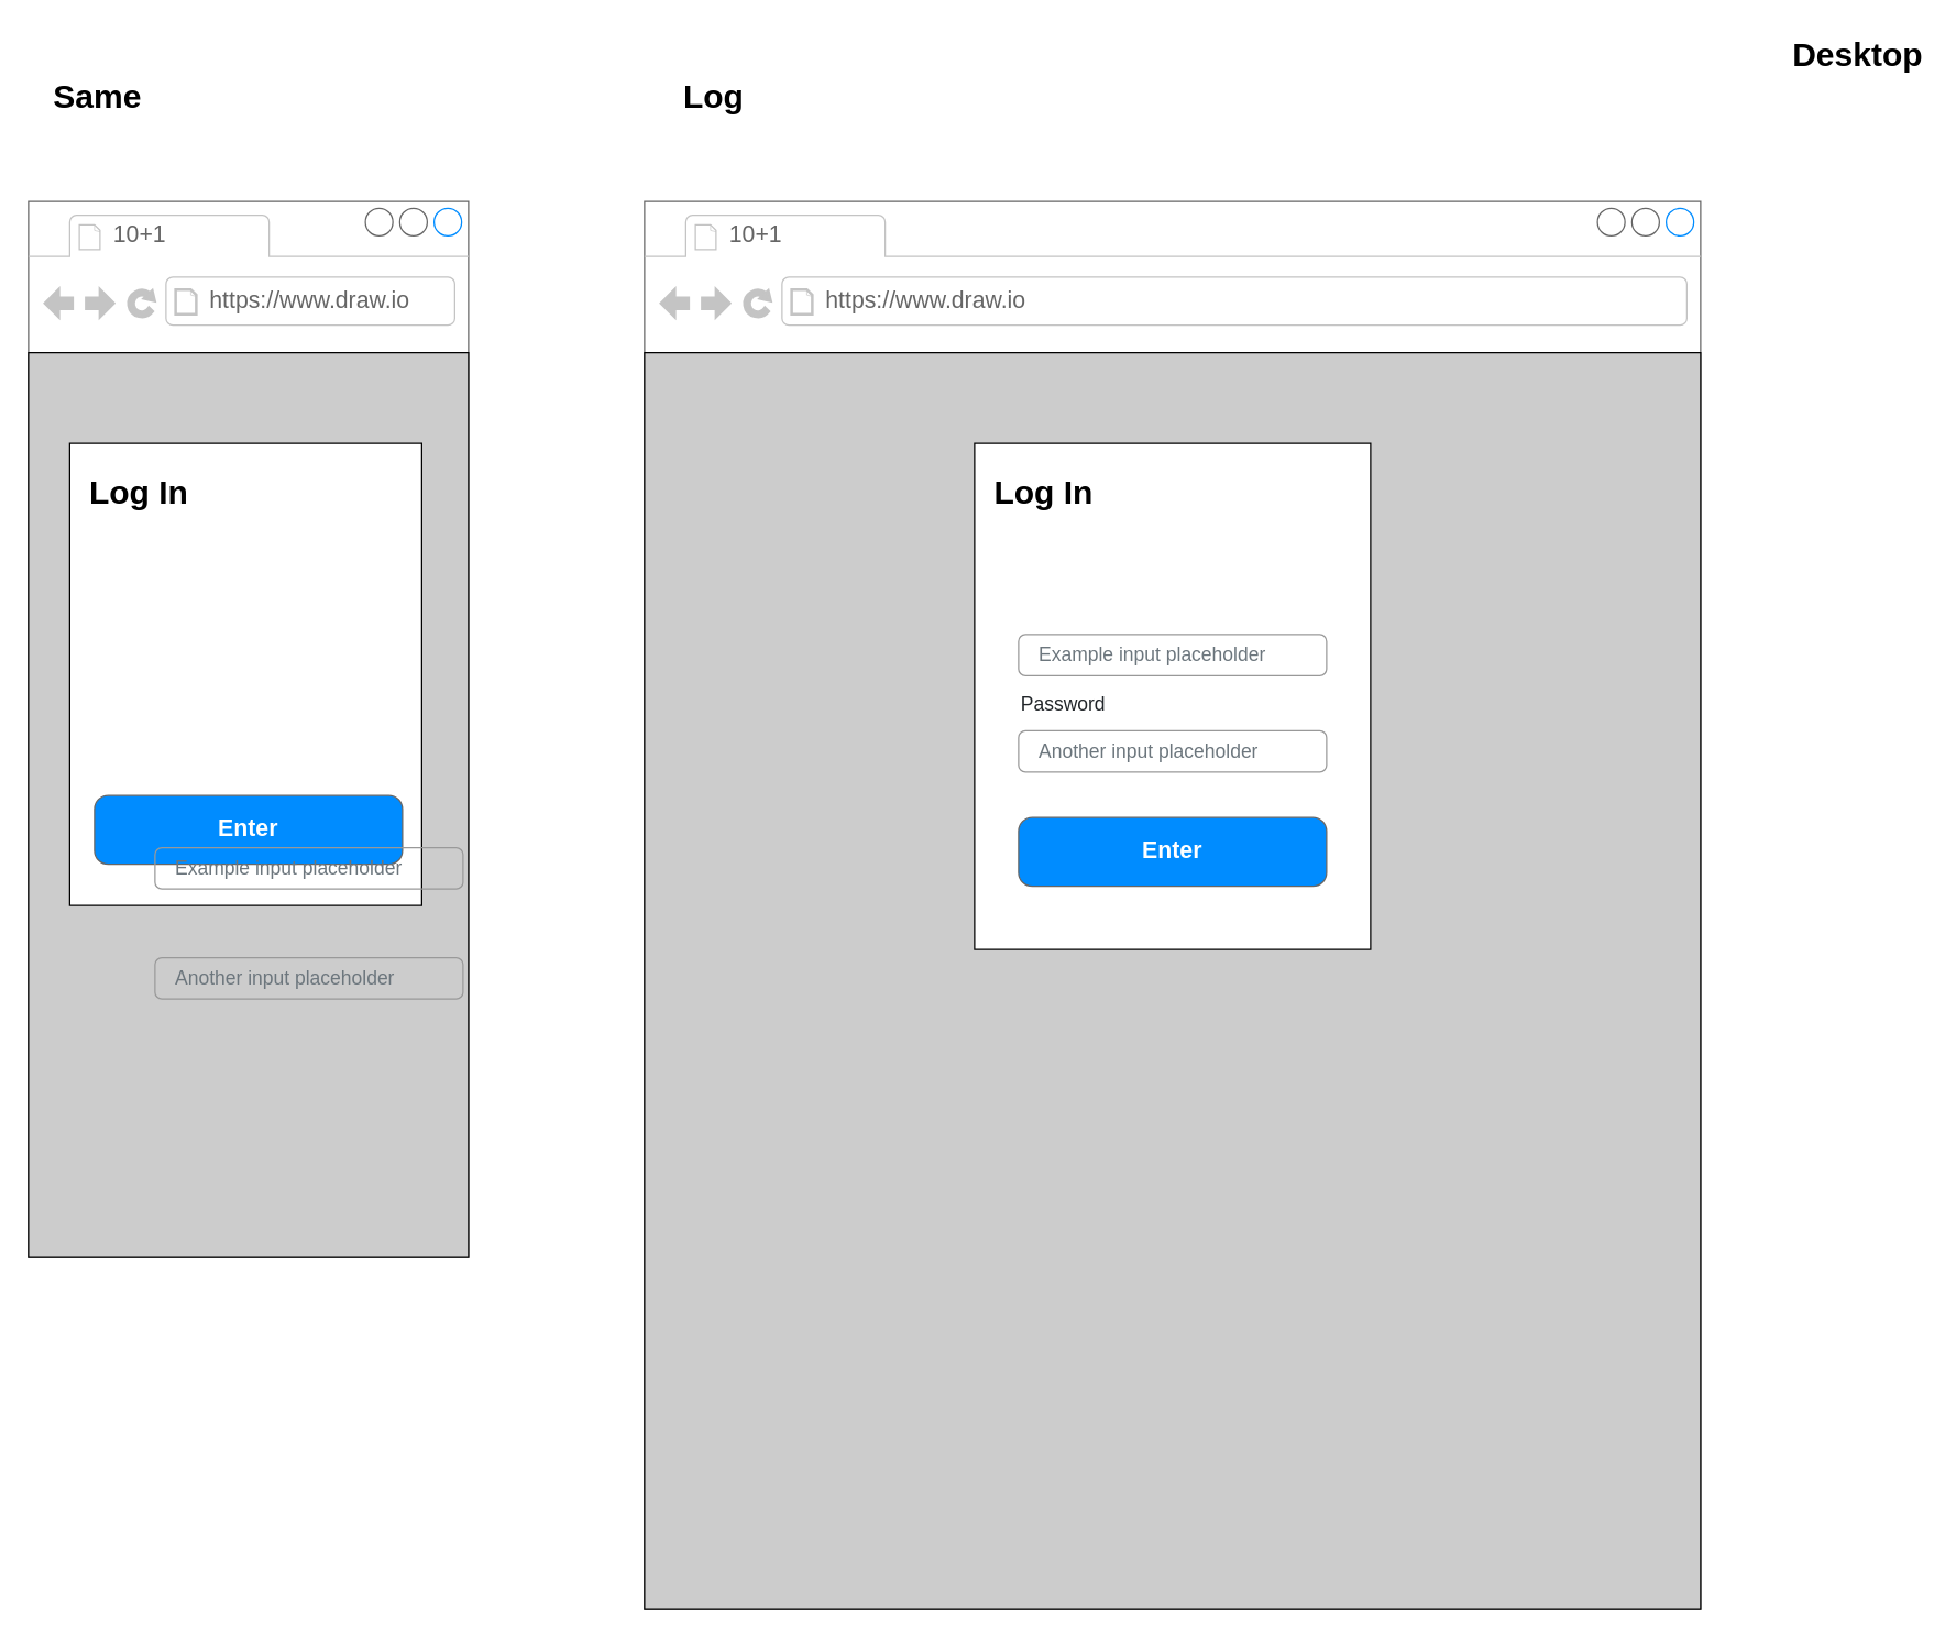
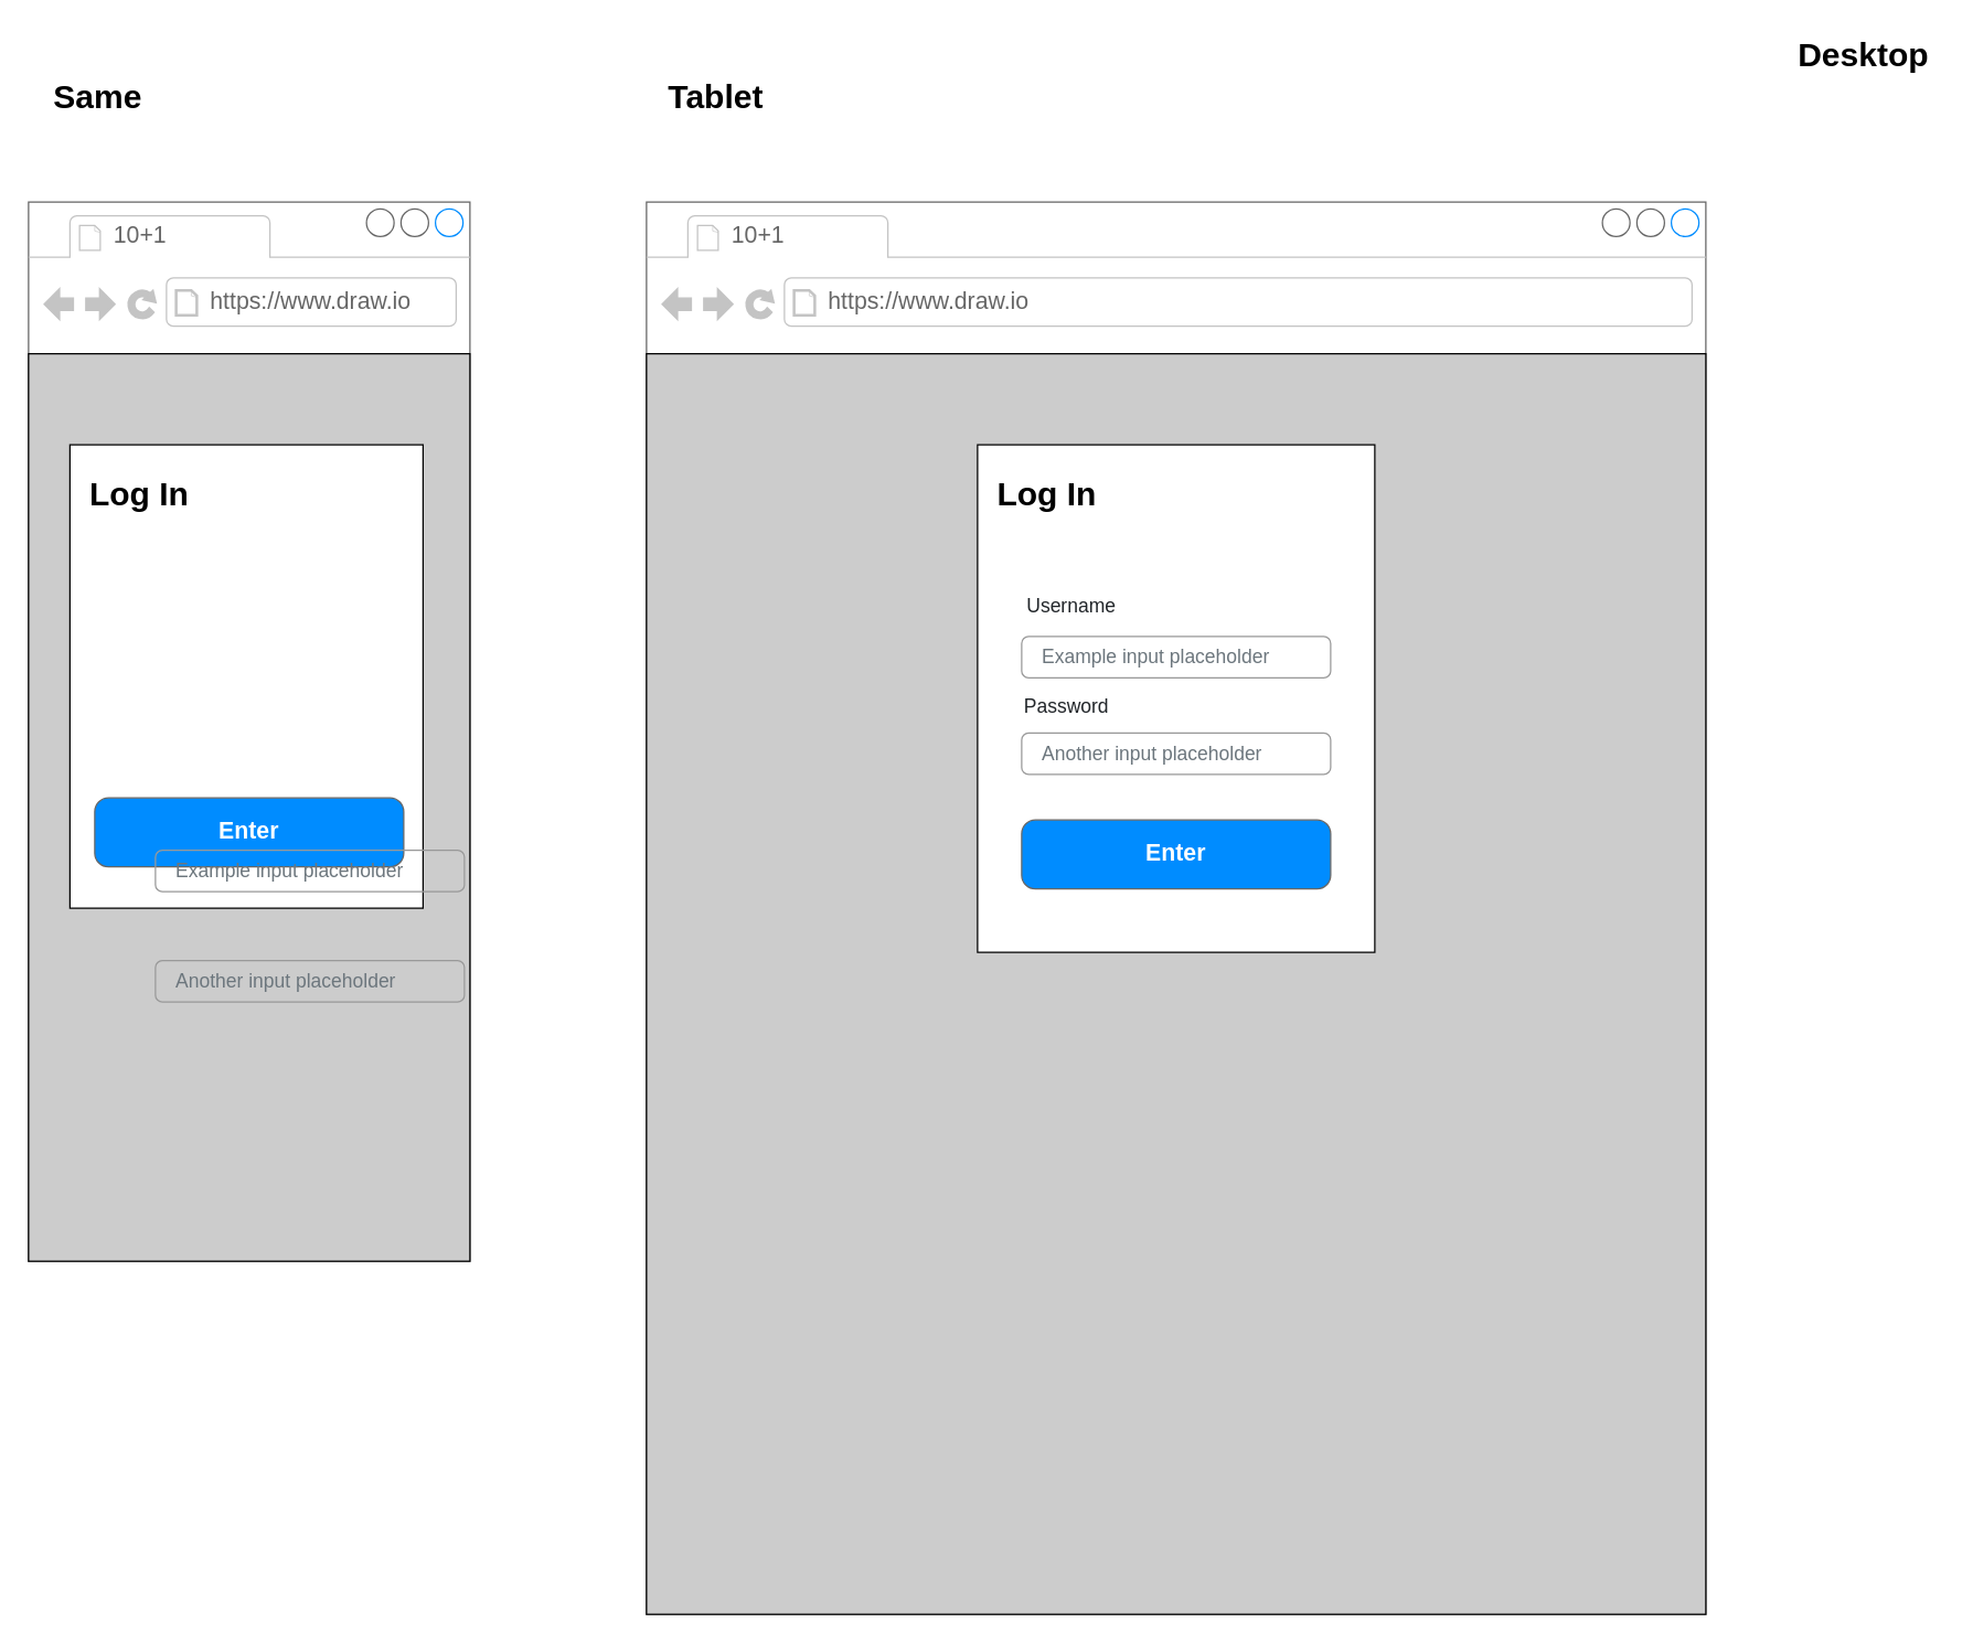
  <mxCell id="0" />
  <mxCell id="1" parent="0" />
  <mxCell id="2" value="" style="strokeWidth=1;shadow=0;dashed=0;align=center;html=1;shape=mxgraph.mockup.containers.browserWindow;rSize=0;strokeColor=#666666;strokeColor2=#008cff;strokeColor3=#c4c4c4;mainText=,;recursiveResize=0;" parent="1" vertex="1"><mxGeometry x="20" y="146" width="320" height="768" as="geometry" /></mxCell>
  <mxCell id="3" value="10+1" style="strokeWidth=1;shadow=0;dashed=0;align=center;html=1;shape=mxgraph.mockup.containers.anchor;fontSize=17;fontColor=#666666;align=left;" parent="2" vertex="1"><mxGeometry x="60" y="12" width="110" height="26" as="geometry" /></mxCell>
  <mxCell id="4" value="https://www.draw.io" style="strokeWidth=1;shadow=0;dashed=0;align=center;html=1;shape=mxgraph.mockup.containers.anchor;rSize=0;fontSize=17;fontColor=#666666;align=left;" parent="2" vertex="1"><mxGeometry x="130" y="60" width="250" height="26" as="geometry" /></mxCell>
  <mxCell id="5" value="" style="rounded=0;whiteSpace=wrap;html=1;fillColor=#CCCCCC;" parent="2" vertex="1"><mxGeometry y="110" width="320" height="658" as="geometry" /></mxCell>
  <mxCell id="6" value="" style="rounded=0;whiteSpace=wrap;html=1;" parent="2" vertex="1"><mxGeometry x="30" y="176" width="256" height="336" as="geometry" /></mxCell>
  <mxCell id="7" value="Log In" style="text;strokeColor=none;fillColor=none;html=1;fontSize=24;fontStyle=1;verticalAlign=middle;align=center;" parent="2" vertex="1"><mxGeometry x="30" y="192" width="100" height="40" as="geometry" /></mxCell>
  <mxCell id="8" value="Enter" style="strokeWidth=1;shadow=0;dashed=0;align=center;html=1;shape=mxgraph.mockup.buttons.button;strokeColor=#666666;fontColor=#ffffff;mainText=;buttonStyle=round;fontSize=17;fontStyle=1;fillColor=#008cff;whiteSpace=wrap;" parent="2" vertex="1"><mxGeometry x="48" y="432" width="224" height="50" as="geometry" /></mxCell>
  <mxCell id="9" value="Same" style="text;strokeColor=none;fillColor=none;html=1;fontSize=24;fontStyle=1;verticalAlign=middle;align=center;" parent="1" vertex="1"><mxGeometry x="20" y="50" width="100" height="40" as="geometry" /></mxCell>
  <mxCell id="10" value="Example input placeholder" style="html=1;shadow=0;dashed=0;shape=mxgraph.bootstrap.rrect;rSize=5;fillColor=none;strokeColor=#999999;align=left;spacing=15;fontSize=14;fontColor=#6C767D;" parent="1" vertex="1"><mxGeometry width="224" height="30" relative="1" as="geometry"><mxPoint x="112" y="616" as="offset" /></mxGeometry></mxCell>
  <mxCell id="11" value="Another input placeholder" style="html=1;shadow=0;dashed=0;shape=mxgraph.bootstrap.rrect;rSize=5;fillColor=none;strokeColor=#999999;align=left;spacing=15;fontSize=14;fontColor=#6C767D;" parent="1" vertex="1"><mxGeometry width="224" height="30" relative="1" as="geometry"><mxPoint x="112" y="696" as="offset" /></mxGeometry></mxCell>
  <mxCell id="12" value="" style="strokeWidth=1;shadow=0;dashed=0;align=center;html=1;shape=mxgraph.mockup.containers.browserWindow;rSize=0;strokeColor=#666666;strokeColor2=#008cff;strokeColor3=#c4c4c4;mainText=,;recursiveResize=0;" parent="1" vertex="1"><mxGeometry x="468" y="146" width="768" height="1024" as="geometry" /></mxCell>
  <mxCell id="13" value="10+1" style="strokeWidth=1;shadow=0;dashed=0;align=center;html=1;shape=mxgraph.mockup.containers.anchor;fontSize=17;fontColor=#666666;align=left;" parent="12" vertex="1"><mxGeometry x="60" y="12" width="110" height="26" as="geometry" /></mxCell>
  <mxCell id="14" value="https://www.draw.io" style="strokeWidth=1;shadow=0;dashed=0;align=center;html=1;shape=mxgraph.mockup.containers.anchor;rSize=0;fontSize=17;fontColor=#666666;align=left;" parent="12" vertex="1"><mxGeometry x="130" y="60" width="250" height="26" as="geometry" /></mxCell>
  <mxCell id="15" value="" style="rounded=0;whiteSpace=wrap;html=1;fillColor=#CCCCCC;" parent="12" vertex="1"><mxGeometry y="110" width="768" height="914" as="geometry" /></mxCell>
  <mxCell id="16" value="" style="rounded=0;whiteSpace=wrap;html=1;" parent="12" vertex="1"><mxGeometry x="240" y="176" width="288" height="368" as="geometry" /></mxCell>
  <mxCell id="17" value="Log In" style="text;strokeColor=none;fillColor=none;html=1;fontSize=24;fontStyle=1;verticalAlign=middle;align=center;" parent="12" vertex="1"><mxGeometry x="240" y="192" width="100" height="40" as="geometry" /></mxCell>
  <mxCell id="18" value="Enter" style="strokeWidth=1;shadow=0;dashed=0;align=center;html=1;shape=mxgraph.mockup.buttons.button;strokeColor=#666666;fontColor=#ffffff;mainText=;buttonStyle=round;fontSize=17;fontStyle=1;fillColor=#008cff;whiteSpace=wrap;" parent="12" vertex="1"><mxGeometry x="272" y="448" width="224" height="50" as="geometry" /></mxCell>
  <mxCell id="19" value="Another input placeholder" style="html=1;shadow=0;dashed=0;shape=mxgraph.bootstrap.rrect;rSize=5;fillColor=none;strokeColor=#999999;align=left;spacing=15;fontSize=14;fontColor=#6C767D;" parent="12" vertex="1"><mxGeometry x="272.0" y="385" width="224" height="30" as="geometry" /></mxCell>
  <mxCell id="20" value="Password" style="fillColor=none;strokeColor=none;align=left;fontSize=14;fontColor=#212529;" parent="12" vertex="1"><mxGeometry x="272.0" y="345" width="260" height="40" as="geometry" /></mxCell>
  <mxCell id="21" value="Example input placeholder" style="html=1;shadow=0;dashed=0;shape=mxgraph.bootstrap.rrect;rSize=5;fillColor=none;strokeColor=#999999;align=left;spacing=15;fontSize=14;fontColor=#6C767D;" parent="12" vertex="1"><mxGeometry x="272.0" y="315" width="224" height="30" as="geometry" /></mxCell>
- <mxCell id="23" value="Log" style="text;strokeColor=none;fillColor=none;html=1;fontSize=24;fontStyle=1;verticalAlign=middle;align=center;" parent="1" vertex="1"><mxGeometry x="468" y="50" width="100" height="40" as="geometry" /></mxCell>
+ <mxCell id="22" value="Username" style="fillColor=none;strokeColor=none;align=left;fontSize=14;fontColor=#212529;" parent="12" vertex="1"><mxGeometry x="274" y="272" width="222" height="40" as="geometry" /></mxCell>
+ <mxCell id="23" value="Tablet" style="text;strokeColor=none;fillColor=none;html=1;fontSize=24;fontStyle=1;verticalAlign=middle;align=center;" parent="1" vertex="1"><mxGeometry x="468" y="50" width="100" height="40" as="geometry" /></mxCell>
  <mxCell id="24" value="Desktop" style="text;strokeColor=none;fillColor=none;html=1;fontSize=24;fontStyle=1;verticalAlign=middle;align=center;" parent="1" vertex="1"><mxGeometry x="1300" y="20" width="100" height="40" as="geometry" /></mxCell>
